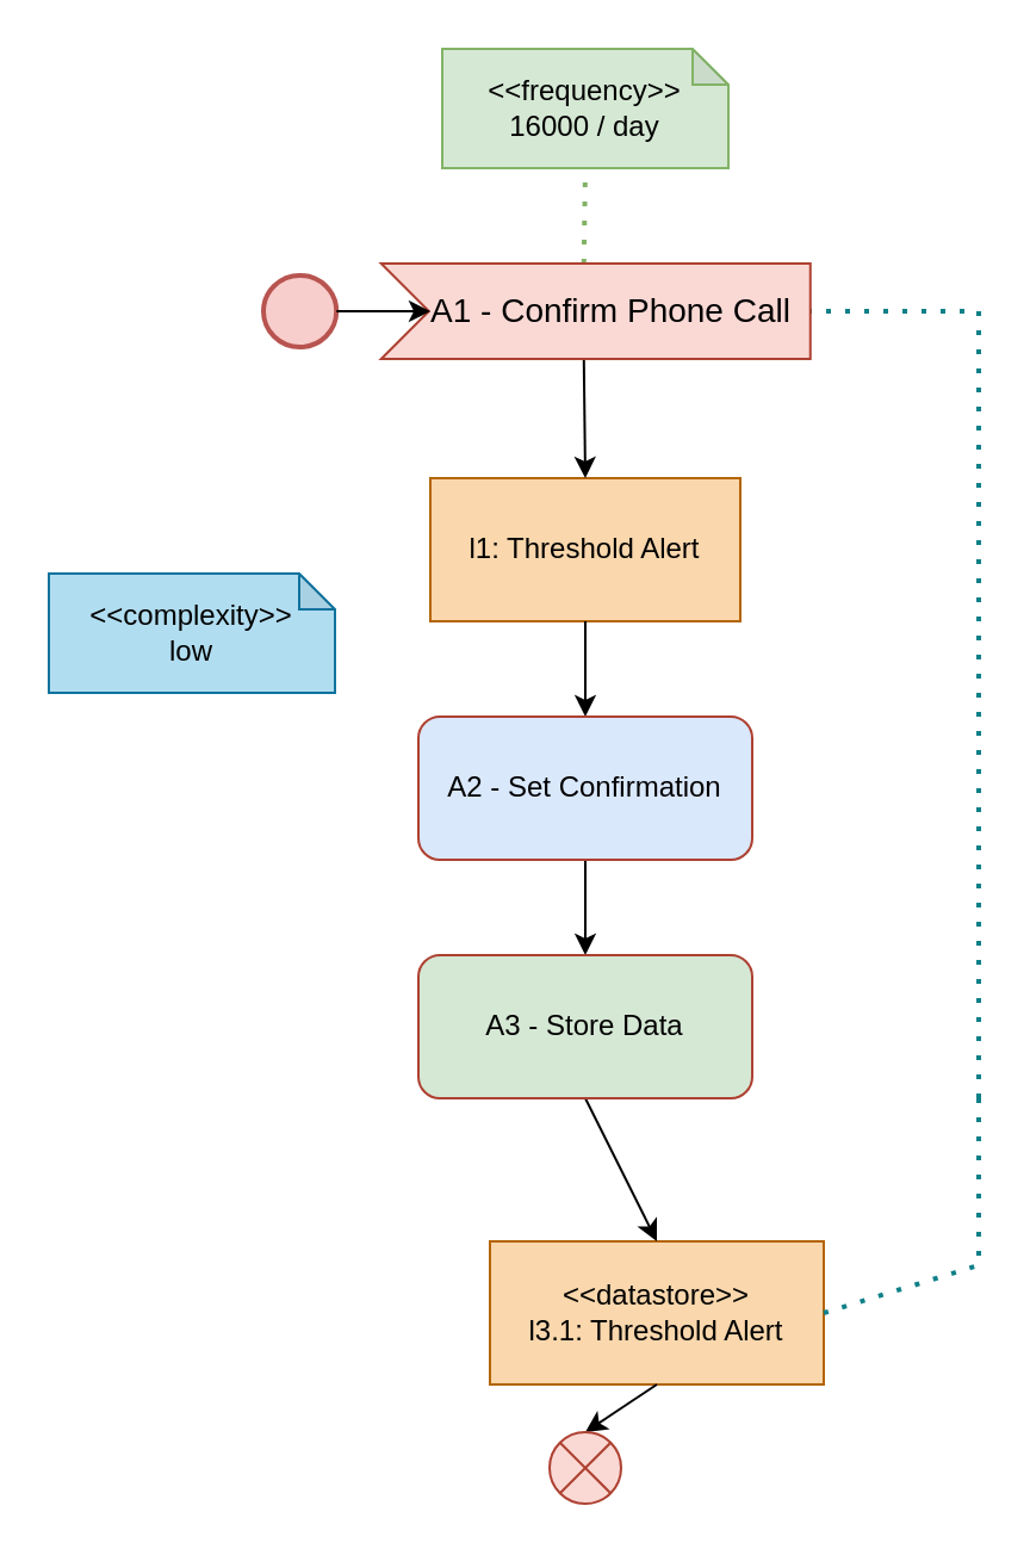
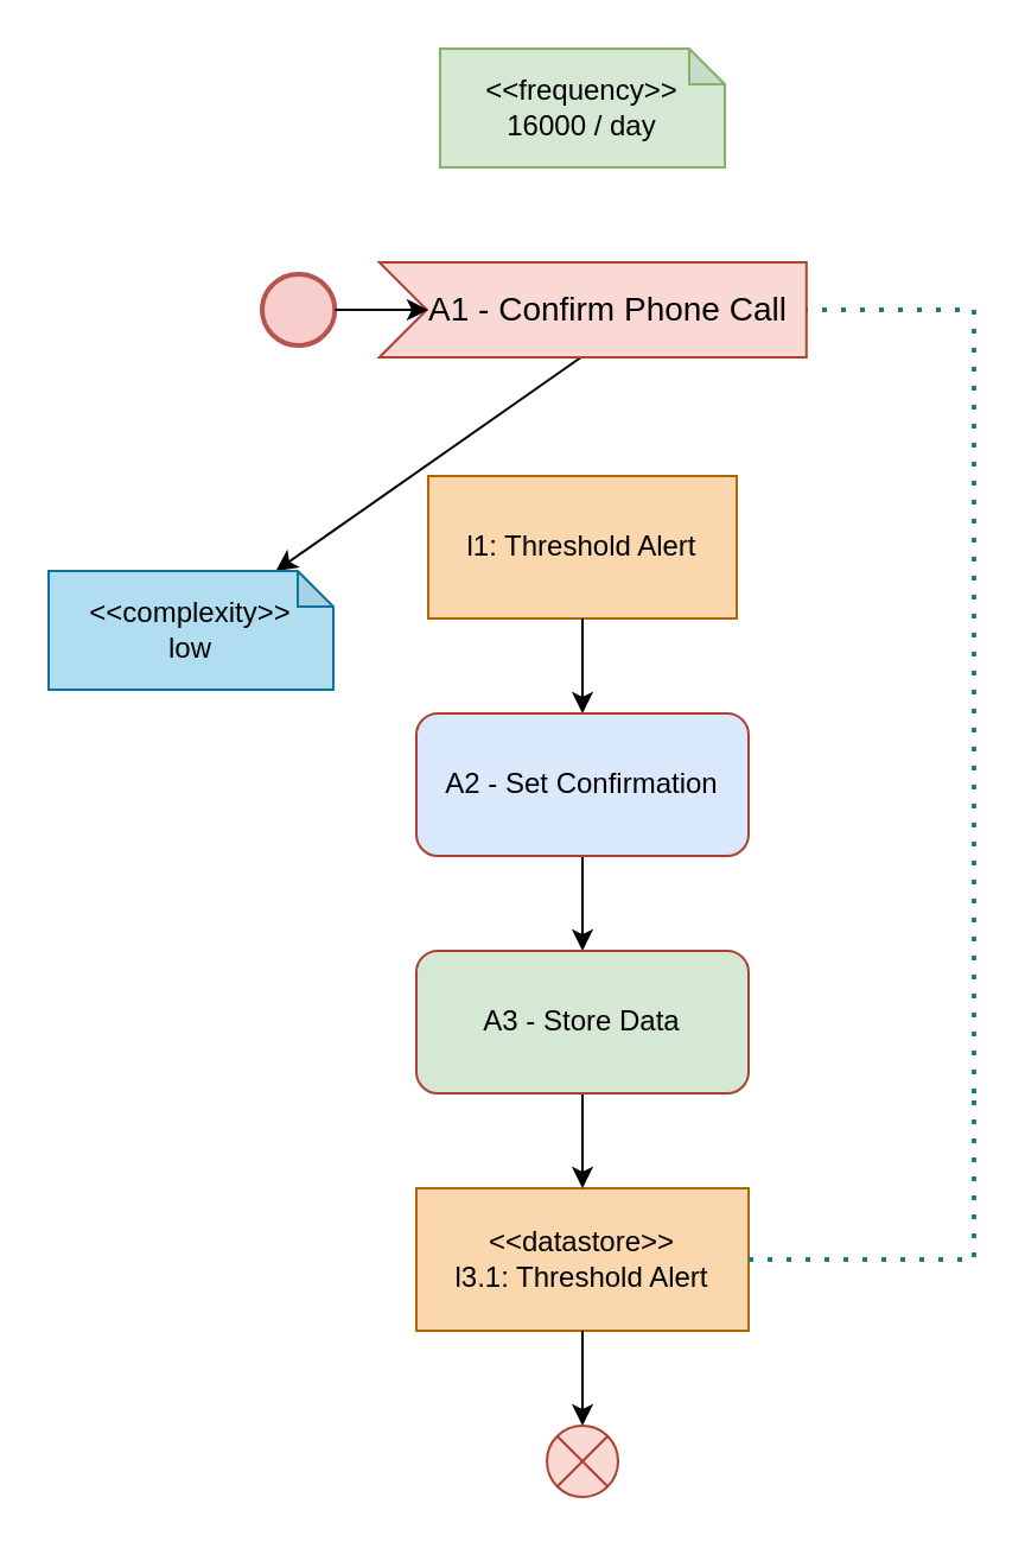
  <mxCell id="0" />
  <mxCell id="1" parent="0" />
  <mxCell id="2" value="l1: Threshold Alert" style="rounded=0;whiteSpace=wrap;html=1;fillColor=#fad7ac;strokeColor=#b46504;" parent="1" vertex="1"><mxGeometry x="180" y="200" width="130" height="60" as="geometry" /></mxCell>
- <mxCell id="3" value="" style="endArrow=classic;html=1;rounded=0;exitX=0;exitY=0;exitDx=85;exitDy=40;exitPerimeter=0;entryX=0.5;entryY=0;entryDx=0;entryDy=0;" parent="1" source="16" target="2" edge="1"><mxGeometry width="50" height="50" relative="1" as="geometry"><mxPoint x="250" y="280" as="sourcePoint" /><mxPoint x="300" y="230" as="targetPoint" /></mxGeometry></mxCell>
+ <mxCell id="3" value="" style="endArrow=classic;html=1;rounded=0;exitX=0;exitY=0;exitDx=85;exitDy=40;exitPerimeter=0;" parent="1" source="16" target="14" edge="1"><mxGeometry width="50" height="50" relative="1" as="geometry"><mxPoint x="250" y="280" as="sourcePoint" /><mxPoint x="300" y="230" as="targetPoint" /></mxGeometry></mxCell>
  <mxCell id="4" value="" style="endArrow=classic;html=1;rounded=0;exitX=0.5;exitY=1;exitDx=0;exitDy=0;entryX=0.5;entryY=0;entryDx=0;entryDy=0;" parent="1" source="2" edge="1"><mxGeometry width="50" height="50" relative="1" as="geometry"><mxPoint x="250" y="280" as="sourcePoint" /><mxPoint x="245" y="300" as="targetPoint" /></mxGeometry></mxCell>
  <mxCell id="5" value="" style="endArrow=classic;html=1;rounded=0;exitX=0.5;exitY=1;exitDx=0;exitDy=0;entryX=0.5;entryY=0;entryDx=0;entryDy=0;" parent="1" target="15" edge="1"><mxGeometry width="50" height="50" relative="1" as="geometry"><mxPoint x="245" y="360" as="sourcePoint" /><mxPoint x="244.001" y="401.805" as="targetPoint" /></mxGeometry></mxCell>
- <mxCell id="6" value="&amp;lt;&amp;lt;datastore&amp;gt;&amp;gt;&lt;div&gt;l3.1: Threshold Alert&lt;/div&gt;" style="rounded=0;whiteSpace=wrap;html=1;fillColor=#fad7ac;strokeColor=#b46504;" parent="1" vertex="1"><mxGeometry x="205" y="520" width="140" height="60" as="geometry" /></mxCell>
+ <mxCell id="6" value="&amp;lt;&amp;lt;datastore&amp;gt;&amp;gt;&lt;div&gt;l3.1: Threshold Alert&lt;/div&gt;" style="rounded=0;whiteSpace=wrap;html=1;fillColor=#fad7ac;strokeColor=#b46504;" parent="1" vertex="1"><mxGeometry x="175" y="500" width="140" height="60" as="geometry" /></mxCell>
  <mxCell id="7" value="" style="endArrow=classic;html=1;rounded=0;exitX=0.5;exitY=1;exitDx=0;exitDy=0;entryX=0.5;entryY=0;entryDx=0;entryDy=0;" parent="1" source="15" target="6" edge="1"><mxGeometry width="50" height="50" relative="1" as="geometry"><mxPoint x="250" y="480" as="sourcePoint" /><mxPoint x="300" y="430" as="targetPoint" /></mxGeometry></mxCell>
  <mxCell id="8" value="" style="endArrow=classic;html=1;rounded=0;exitX=0.5;exitY=1;exitDx=0;exitDy=0;entryX=0.5;entryY=0;entryDx=0;entryDy=0;" parent="1" source="6" target="9" edge="1"><mxGeometry width="50" height="50" relative="1" as="geometry"><mxPoint x="250" y="480" as="sourcePoint" /><mxPoint x="100" y="670" as="targetPoint" /></mxGeometry></mxCell>
  <mxCell id="9" value="" style="shape=sumEllipse;perimeter=ellipsePerimeter;whiteSpace=wrap;html=1;backgroundOutline=1;fillColor=#fad9d5;strokeColor=#ae4132;" parent="1" vertex="1"><mxGeometry x="230" y="600" width="30" height="30" as="geometry" /></mxCell>
  <mxCell id="10" value="" style="endArrow=none;dashed=1;html=1;dashPattern=1 3;strokeWidth=2;rounded=0;entryX=1;entryY=0.5;entryDx=0;entryDy=0;entryPerimeter=0;fillColor=#b0e3e6;strokeColor=#0e8088;" parent="1" target="16" edge="1"><mxGeometry width="50" height="50" relative="1" as="geometry"><mxPoint x="410" y="460" as="sourcePoint" /><mxPoint x="300" y="130" as="targetPoint" /><Array as="points"><mxPoint x="410" y="300" /><mxPoint x="410" y="130" /></Array></mxGeometry></mxCell>
  <mxCell id="11" value="" style="endArrow=none;dashed=1;html=1;dashPattern=1 3;strokeWidth=2;rounded=0;exitX=1;exitY=0.5;exitDx=0;exitDy=0;fillColor=#b0e3e6;strokeColor=#0e8088;" parent="1" source="6" edge="1"><mxGeometry width="50" height="50" relative="1" as="geometry"><mxPoint x="500" y="600" as="sourcePoint" /><mxPoint x="410" y="460" as="targetPoint" /><Array as="points"><mxPoint x="410" y="530" /><mxPoint x="410" y="500" /></Array></mxGeometry></mxCell>
  <mxCell id="12" value="&amp;lt;&amp;lt;frequency&amp;gt;&amp;gt;&lt;br&gt;16000 / day" style="shape=note;whiteSpace=wrap;html=1;backgroundOutline=1;darkOpacity=0.05;size=15;fillColor=#d5e8d4;strokeColor=#82b366;" parent="1" vertex="1"><mxGeometry x="185" y="20" width="120" height="50" as="geometry" /></mxCell>
- <mxCell id="13" value="" style="endArrow=none;dashed=1;html=1;dashPattern=1 3;strokeWidth=2;rounded=0;entryX=0.5;entryY=1;entryDx=0;entryDy=0;entryPerimeter=0;exitX=0;exitY=0;exitDx=85;exitDy=0;exitPerimeter=0;fillColor=#d5e8d4;strokeColor=#82b366;" parent="1" source="16" target="12" edge="1"><mxGeometry width="50" height="50" relative="1" as="geometry"><mxPoint x="250" y="280" as="sourcePoint" /><mxPoint x="300" y="230" as="targetPoint" /><Array as="points"><mxPoint x="245" y="70" /></Array></mxGeometry></mxCell>
  <mxCell id="14" value="&amp;lt;&amp;lt;complexity&amp;gt;&amp;gt;&lt;br&gt;low" style="shape=note;whiteSpace=wrap;html=1;backgroundOutline=1;darkOpacity=0.05;size=15;fillColor=#b1ddf0;strokeColor=#10739e;" parent="1" vertex="1"><mxGeometry x="20" y="240" width="120" height="50" as="geometry" /></mxCell>
  <mxCell id="15" value="A3 - Store Data" style="rounded=1;whiteSpace=wrap;html=1;fillColor=#d5e8d4;strokeColor=#ae4132;" parent="1" vertex="1"><mxGeometry x="175" y="400" width="140" height="60" as="geometry" /></mxCell>
  <mxCell id="16" value="A1 - Confirm Phone Call" style="html=1;shape=mxgraph.infographic.ribbonSimple;notch1=20;notch2=0;align=center;verticalAlign=middle;fontSize=14;fontStyle=0;fillColor=#fad9d5;flipH=0;spacingRight=0;spacingLeft=14;whiteSpace=wrap;strokeColor=#ae4132;" parent="1" vertex="1"><mxGeometry x="159.38" y="110" width="180" height="40" as="geometry" /></mxCell>
  <mxCell id="17" value="A2 - Set Confirmation" style="rounded=1;whiteSpace=wrap;html=1;fillColor=#dae8fc;strokeColor=#ae4132;" parent="1" vertex="1"><mxGeometry x="175" y="300" width="140" height="60" as="geometry" /></mxCell>
  <mxCell id="18" value="" style="strokeWidth=2;html=1;shape=mxgraph.flowchart.start_2;whiteSpace=wrap;fillColor=#f8cecc;strokeColor=#b85450;" parent="1" vertex="1"><mxGeometry x="110" y="115" width="30.62" height="30" as="geometry" /></mxCell>
  <mxCell id="19" value="" style="endArrow=classic;html=1;rounded=0;exitX=1;exitY=0.5;exitDx=0;exitDy=0;exitPerimeter=0;" parent="1" source="18" edge="1"><mxGeometry width="50" height="50" relative="1" as="geometry"><mxPoint x="95.62" y="120" as="sourcePoint" /><mxPoint x="180" y="130" as="targetPoint" /></mxGeometry></mxCell>
